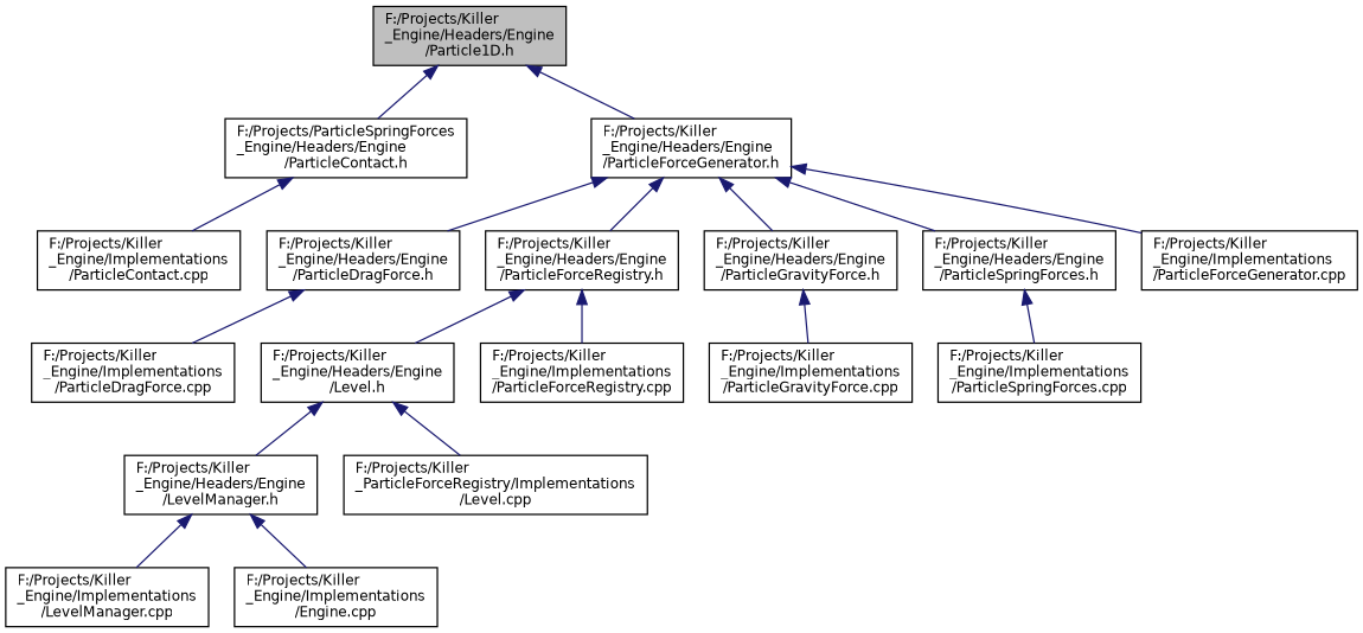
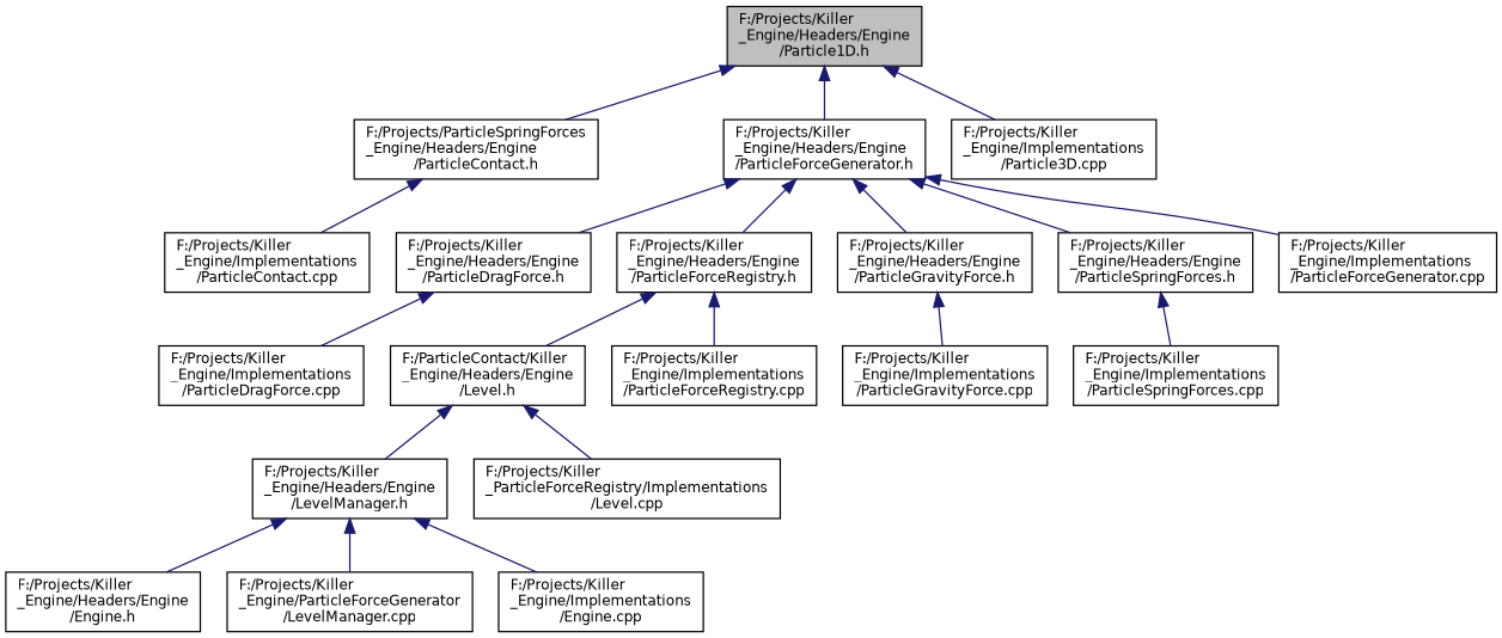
  digraph {
    node [color=black fillcolor=white fontname=Helvetica fontsize=10 shape=record style=filled]
    edge [color=midnightblue dir=back fontname=Helvetica fontsize=10 labelfontname=Helvetica labelfontsize=10 style=solid]
    n1 [fillcolor=grey75 fontcolor=black height=0.2 label="F:/Projects/Killer\l_Engine/Headers/Engine\l/Particle1D.h" width=0.4]
    n2 [height=0.2 label="F:/Projects/ParticleSpringForces\l_Engine/Headers/Engine\l/ParticleContact.h" width=0.4]
    n3 [height=0.2 label="F:/Projects/Killer\l_Engine/Headers/Engine\l/ParticleForceGenerator.h" width=0.4]
+   n4 [height=0.2 label="F:/Projects/Killer\l_Engine/Implementations\l/Particle3D.cpp" width=0.4]
    n5 [height=0.2 label="F:/Projects/Killer\l_Engine/Implementations\l/ParticleContact.cpp" width=0.4]
    n6 [height=0.2 label="F:/Projects/Killer\l_Engine/Headers/Engine\l/ParticleDragForce.h" width=0.4]
    n7 [height=0.2 label="F:/Projects/Killer\l_Engine/Headers/Engine\l/ParticleForceRegistry.h" width=0.4]
    n8 [height=0.2 label="F:/Projects/Killer\l_Engine/Headers/Engine\l/ParticleGravityForce.h" width=0.4]
    n9 [height=0.2 label="F:/Projects/Killer\l_Engine/Headers/Engine\l/ParticleSpringForces.h" width=0.4]
    n10 [height=0.2 label="F:/Projects/Killer\l_Engine/Implementations\l/ParticleForceGenerator.cpp" width=0.4]
    n11 [height=0.2 label="F:/Projects/Killer\l_Engine/Implementations\l/ParticleDragForce.cpp" width=0.4]
-   n12 [height=0.2 label="F:/Projects/Killer\l_Engine/Headers/Engine\l/Level.h" width=0.4]
+   n12 [height=0.2 label="F:/ParticleContact/Killer\l_Engine/Headers/Engine\l/Level.h" width=0.4]
    n13 [height=0.2 label="F:/Projects/Killer\l_Engine/Implementations\l/ParticleForceRegistry.cpp" width=0.4]
    n14 [height=0.2 label="F:/Projects/Killer\l_Engine/Implementations\l/ParticleGravityForce.cpp" width=0.4]
    n15 [height=0.2 label="F:/Projects/Killer\l_Engine/Implementations\l/ParticleSpringForces.cpp" width=0.4]
    n16 [height=0.2 label="F:/Projects/Killer\l_Engine/Headers/Engine\l/LevelManager.h" width=0.4]
    n17 [height=0.2 label="F:/Projects/Killer\l_ParticleForceRegistry/Implementations\l/Level.cpp" width=0.4]
-   n19 [height=0.2 label="F:/Projects/Killer\l_Engine/Implementations\l/LevelManager.cpp" width=0.4]
+   n18 [height=0.2 label="F:/Projects/Killer\l_Engine/Headers/Engine\l/Engine.h" width=0.4]
+   n19 [height=0.2 label="F:/Projects/Killer\l_Engine/ParticleForceGenerator\l/LevelManager.cpp" width=0.4]
    n20 [height=0.2 label="F:/Projects/Killer\l_Engine/Implementations\l/Engine.cpp" width=0.4]
    n1 -> n2
    n1 -> n3
+   n1 -> n4
    n2 -> n5
    n3 -> n6
    n3 -> n7
    n3 -> n8
    n3 -> n9
    n3 -> n10
    n6 -> n11
    n7 -> n12
    n7 -> n13
    n8 -> n14
    n9 -> n15
    n12 -> n16
    n12 -> n17
+   n16 -> n18
    n16 -> n19
    n16 -> n20
  }
